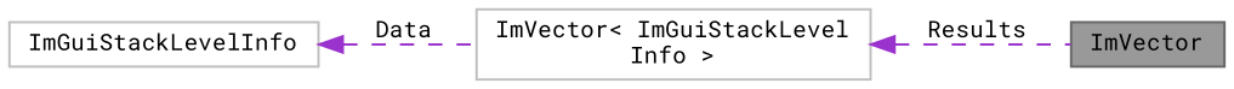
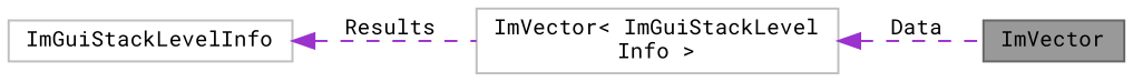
  digraph {
    fontname="Roboto Mono"
    rankdir=LR
    node [color=grey75 fillcolor=white fontname="Roboto Mono" fontsize=10 shape=box style=filled]
    edge [color=darkorchid3 dir=back fontname="Roboto Mono" fontsize=10 labelfontname=Helvetica labelfontsize=10 style=dashed]
    n1 [color=gray40 fillcolor=grey60 fontcolor=black height=0.2 label=ImVector width=0.4]
    n2 [height=0.2 label="ImVector\< ImGuiStackLevel\lInfo \>" width=0.4]
    n3 [height=0.2 label=ImGuiStackLevelInfo width=0.4]
-   n2 -> n1 [label=" Results"]
-   n3 -> n2 [label=" Data"]
+   n2 -> n1 [label=" Data"]
+   n3 -> n2 [label=" Results"]
  }
